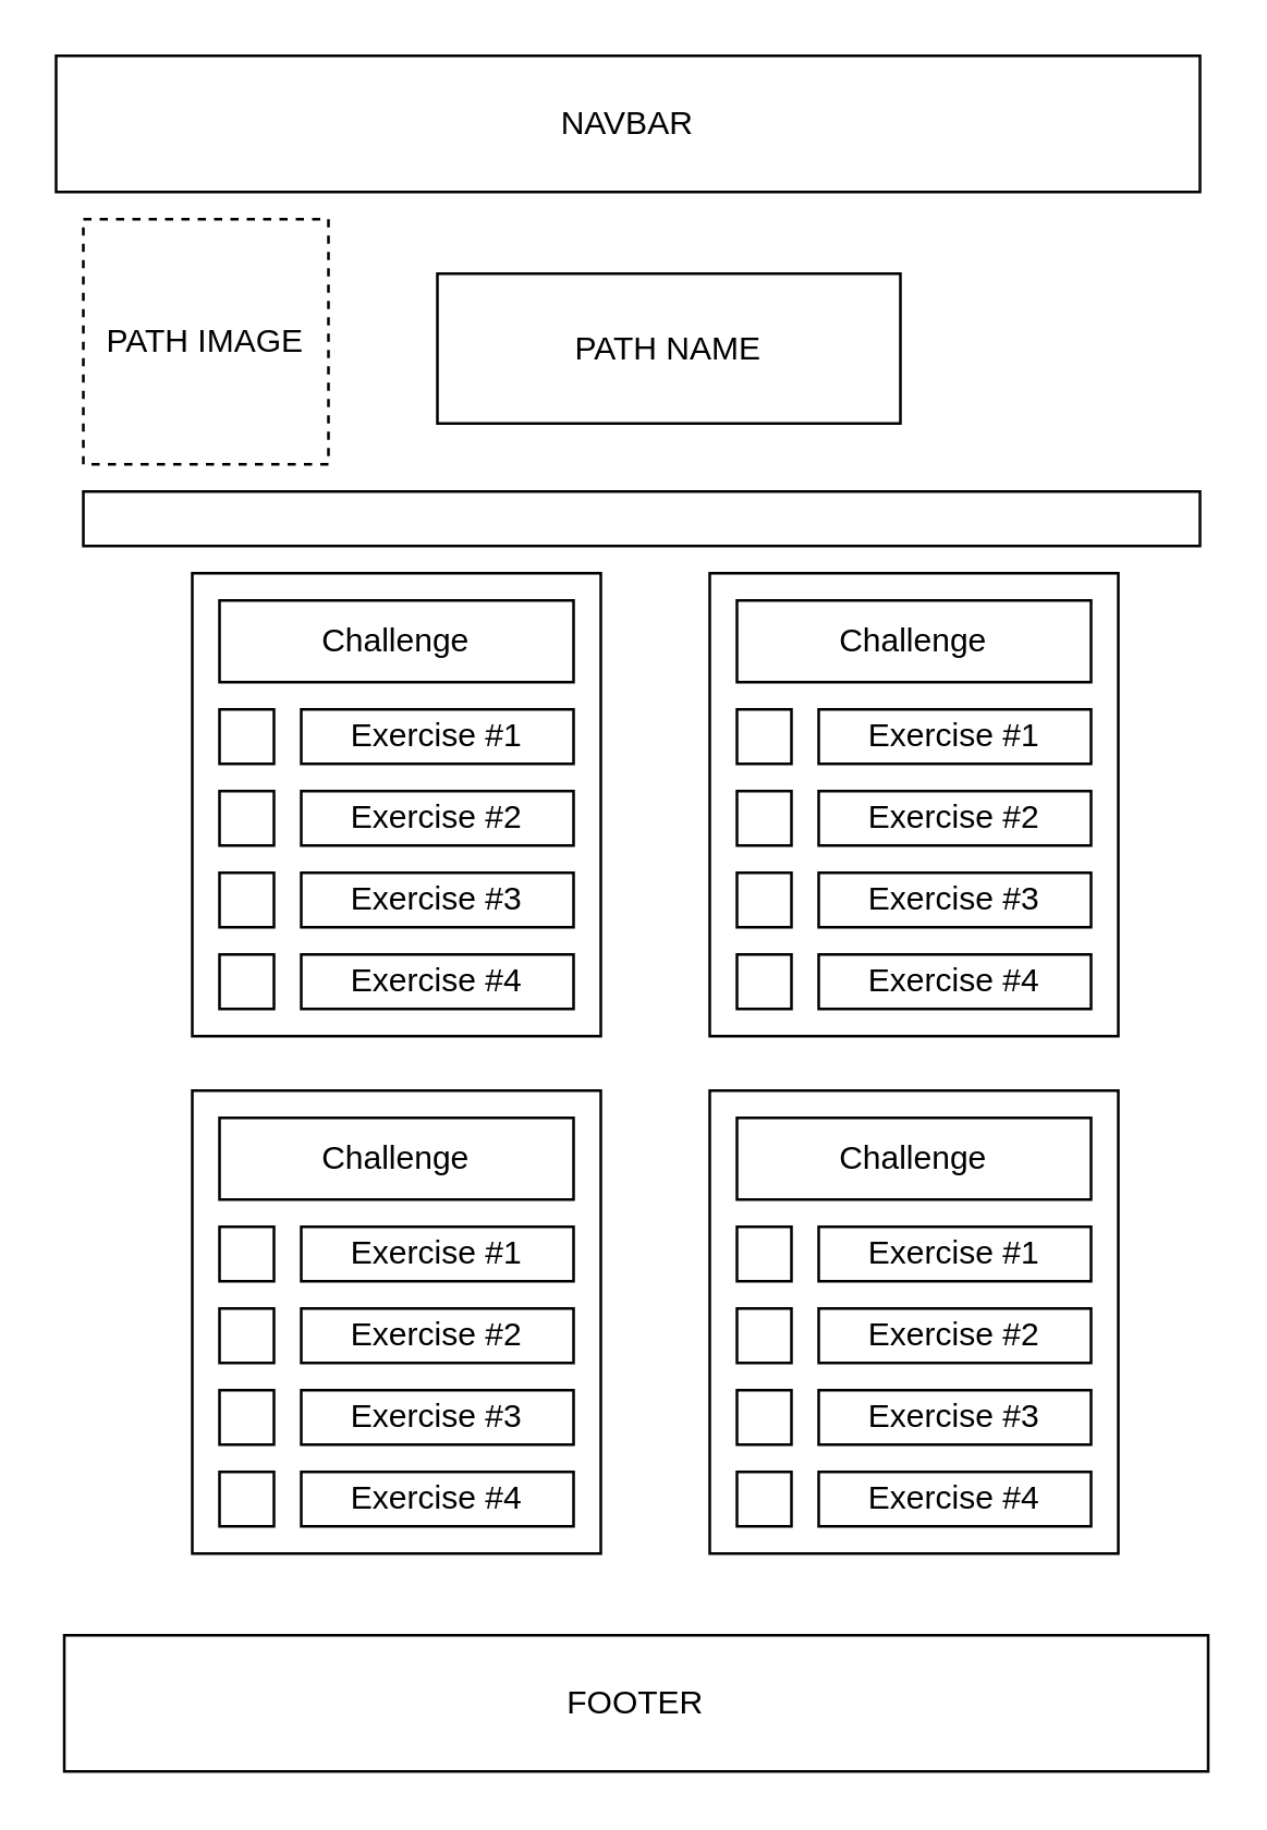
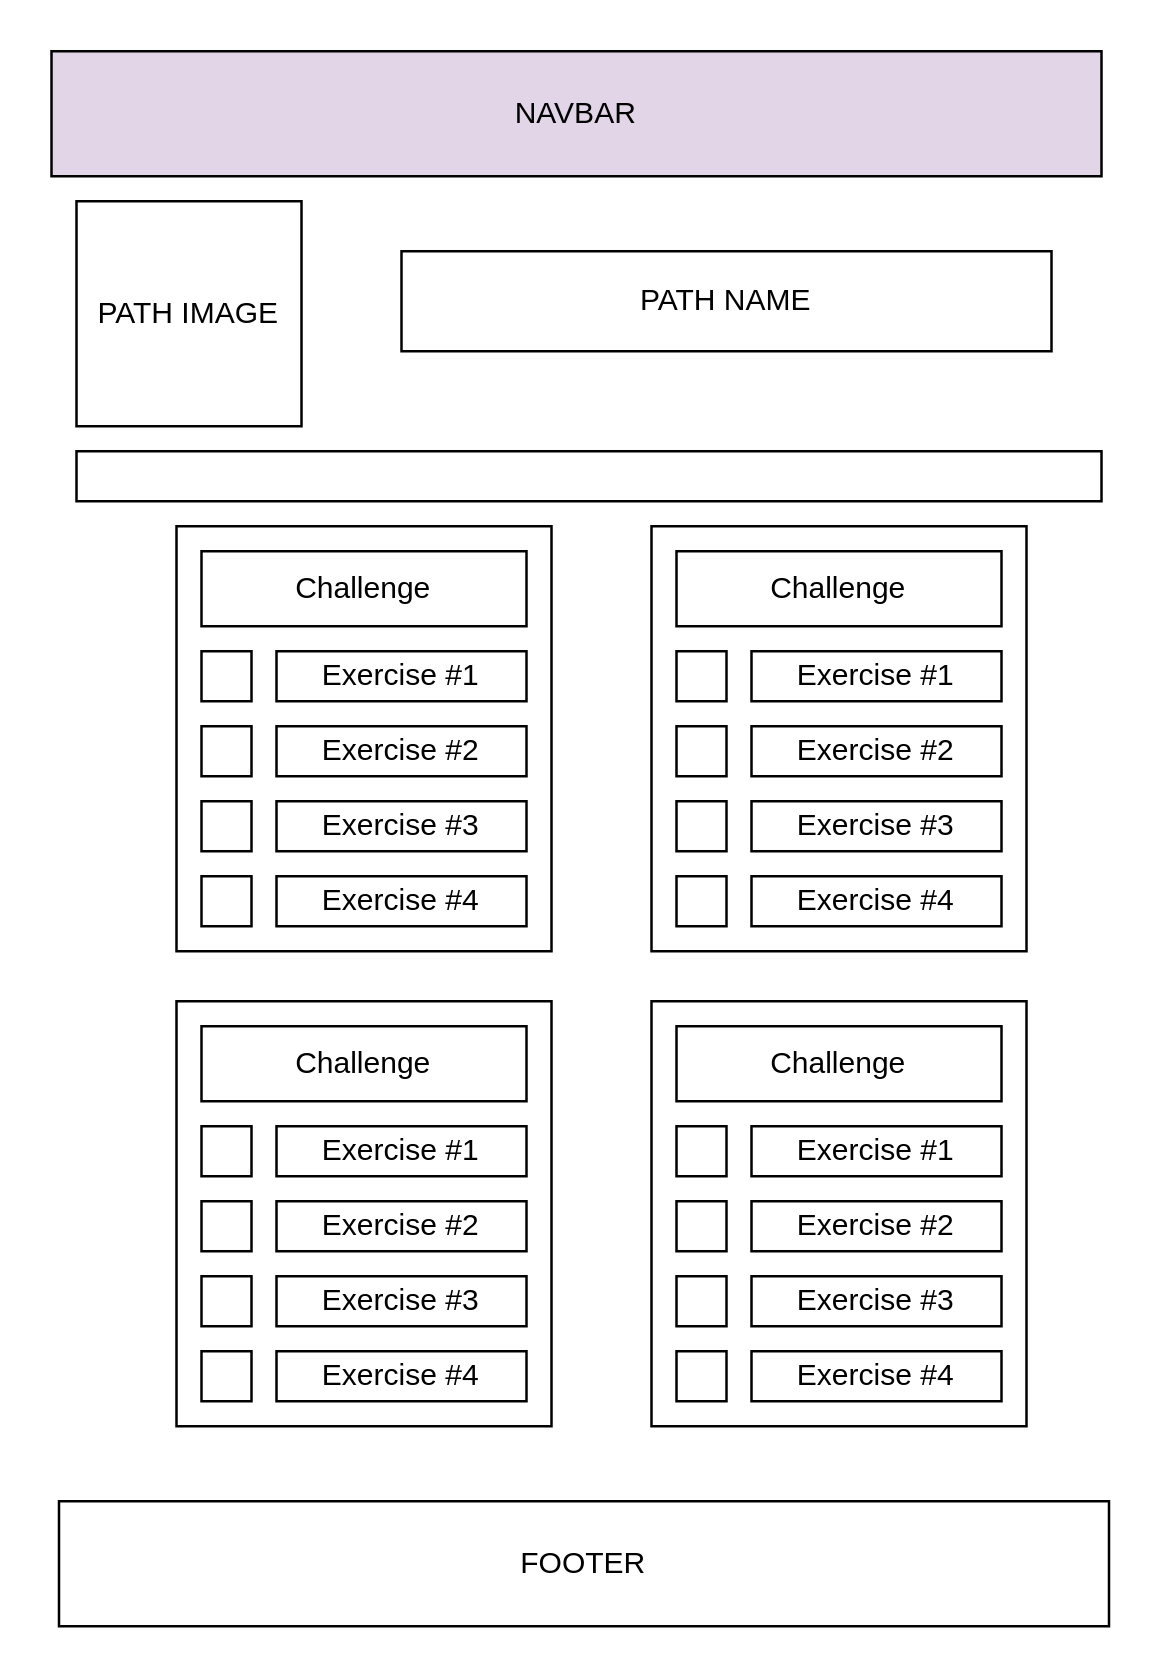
  <mxCell id="0" />
  <mxCell id="1" parent="0" />
- <mxCell id="2" value="NAVBAR" style="rounded=0;whiteSpace=wrap;html=1;" vertex="1" parent="1"><mxGeometry width="420" height="50" as="geometry" x="20" y="20" /></mxCell>
- <mxCell id="3" value="PATH IMAGE" style="rounded=0;whiteSpace=wrap;html=1;dashed=1;" vertex="1" parent="1"><mxGeometry x="30" y="80" width="90" height="90" as="geometry" /></mxCell>
- <mxCell id="4" value="PATH NAME" style="rounded=0;whiteSpace=wrap;html=1;" vertex="1" parent="1"><mxGeometry x="160" y="100" width="170" height="55" as="geometry" /></mxCell>
+ <mxCell id="2" value="NAVBAR" style="rounded=0;whiteSpace=wrap;html=1;fillColor=#e1d5e7;" vertex="1" parent="1"><mxGeometry width="420" height="50" as="geometry" x="20" y="20" /></mxCell>
+ <mxCell id="3" value="PATH IMAGE" style="rounded=0;whiteSpace=wrap;html=1;" vertex="1" parent="1"><mxGeometry x="30" y="80" width="90" height="90" as="geometry" /></mxCell>
+ <mxCell id="4" value="PATH NAME" style="rounded=0;whiteSpace=wrap;html=1;" vertex="1" parent="1"><mxGeometry x="160" y="100" width="260" height="40" as="geometry" /></mxCell>
  <mxCell id="5" value="" style="rounded=0;whiteSpace=wrap;html=1;fillStyle=solid;" vertex="1" parent="1"><mxGeometry x="30" y="180" width="410" height="20" as="geometry" /></mxCell>
  <mxCell id="6" value="" style="group" vertex="1" connectable="0" parent="1"><mxGeometry x="70" y="210" width="150" height="170" as="geometry" /></mxCell>
  <mxCell id="7" value="" style="rounded=0;whiteSpace=wrap;html=1;fillStyle=solid;strokeColor=default;" vertex="1" parent="6"><mxGeometry width="150" height="170" as="geometry" /></mxCell>
  <mxCell id="8" value="Challenge" style="rounded=0;whiteSpace=wrap;html=1;fillStyle=solid;strokeColor=default;" vertex="1" parent="6"><mxGeometry x="10" y="10" width="130" height="30" as="geometry" /></mxCell>
  <mxCell id="9" value="" style="rounded=0;whiteSpace=wrap;html=1;fillStyle=solid;strokeColor=default;" vertex="1" parent="6"><mxGeometry x="10" y="50" width="20" height="20" as="geometry" /></mxCell>
  <mxCell id="10" value="Exercise #1" style="rounded=0;whiteSpace=wrap;html=1;fillStyle=solid;strokeColor=default;" vertex="1" parent="6"><mxGeometry x="40" y="50" width="100" height="20" as="geometry" /></mxCell>
  <mxCell id="11" value="" style="rounded=0;whiteSpace=wrap;html=1;fillStyle=solid;strokeColor=default;" vertex="1" parent="6"><mxGeometry x="10" y="80" width="20" height="20" as="geometry" /></mxCell>
  <mxCell id="12" value="Exercise #2" style="rounded=0;whiteSpace=wrap;html=1;fillStyle=solid;strokeColor=default;" vertex="1" parent="6"><mxGeometry x="40" y="80" width="100" height="20" as="geometry" /></mxCell>
  <mxCell id="13" value="" style="rounded=0;whiteSpace=wrap;html=1;fillStyle=solid;strokeColor=default;" vertex="1" parent="6"><mxGeometry x="10" y="110" width="20" height="20" as="geometry" /></mxCell>
  <mxCell id="14" value="Exercise #3" style="rounded=0;whiteSpace=wrap;html=1;fillStyle=solid;strokeColor=default;" vertex="1" parent="6"><mxGeometry x="40" y="110" width="100" height="20" as="geometry" /></mxCell>
  <mxCell id="15" value="" style="rounded=0;whiteSpace=wrap;html=1;fillStyle=solid;strokeColor=default;" vertex="1" parent="6"><mxGeometry x="10" y="140" width="20" height="20" as="geometry" /></mxCell>
  <mxCell id="16" value="Exercise #4" style="rounded=0;whiteSpace=wrap;html=1;fillStyle=solid;strokeColor=default;" vertex="1" parent="6"><mxGeometry x="40" y="140" width="100" height="20" as="geometry" /></mxCell>
  <mxCell id="17" value="" style="group" vertex="1" connectable="0" parent="1"><mxGeometry x="260" y="210" width="150" height="170" as="geometry" /></mxCell>
  <mxCell id="18" value="" style="rounded=0;whiteSpace=wrap;html=1;fillStyle=solid;strokeColor=default;" vertex="1" parent="17"><mxGeometry width="150" height="170" as="geometry" /></mxCell>
  <mxCell id="19" value="Challenge" style="rounded=0;whiteSpace=wrap;html=1;fillStyle=solid;strokeColor=default;" vertex="1" parent="17"><mxGeometry x="10" y="10" width="130" height="30" as="geometry" /></mxCell>
  <mxCell id="20" value="" style="rounded=0;whiteSpace=wrap;html=1;fillStyle=solid;strokeColor=default;" vertex="1" parent="17"><mxGeometry x="10" y="50" width="20" height="20" as="geometry" /></mxCell>
  <mxCell id="21" value="Exercise #1" style="rounded=0;whiteSpace=wrap;html=1;fillStyle=solid;strokeColor=default;" vertex="1" parent="17"><mxGeometry x="40" y="50" width="100" height="20" as="geometry" /></mxCell>
  <mxCell id="22" value="" style="rounded=0;whiteSpace=wrap;html=1;fillStyle=solid;strokeColor=default;" vertex="1" parent="17"><mxGeometry x="10" y="80" width="20" height="20" as="geometry" /></mxCell>
  <mxCell id="23" value="Exercise #2" style="rounded=0;whiteSpace=wrap;html=1;fillStyle=solid;strokeColor=default;" vertex="1" parent="17"><mxGeometry x="40" y="80" width="100" height="20" as="geometry" /></mxCell>
  <mxCell id="24" value="" style="rounded=0;whiteSpace=wrap;html=1;fillStyle=solid;strokeColor=default;" vertex="1" parent="17"><mxGeometry x="10" y="110" width="20" height="20" as="geometry" /></mxCell>
  <mxCell id="25" value="Exercise #3" style="rounded=0;whiteSpace=wrap;html=1;fillStyle=solid;strokeColor=default;" vertex="1" parent="17"><mxGeometry x="40" y="110" width="100" height="20" as="geometry" /></mxCell>
  <mxCell id="26" value="" style="rounded=0;whiteSpace=wrap;html=1;fillStyle=solid;strokeColor=default;" vertex="1" parent="17"><mxGeometry x="10" y="140" width="20" height="20" as="geometry" /></mxCell>
  <mxCell id="27" value="Exercise #4" style="rounded=0;whiteSpace=wrap;html=1;fillStyle=solid;strokeColor=default;" vertex="1" parent="17"><mxGeometry x="40" y="140" width="100" height="20" as="geometry" /></mxCell>
  <mxCell id="28" value="" style="group" vertex="1" connectable="0" parent="1"><mxGeometry x="70" y="400" width="150" height="170" as="geometry" /></mxCell>
  <mxCell id="29" value="" style="rounded=0;whiteSpace=wrap;html=1;fillStyle=solid;strokeColor=default;" vertex="1" parent="28"><mxGeometry width="150" height="170" as="geometry" /></mxCell>
  <mxCell id="30" value="Challenge" style="rounded=0;whiteSpace=wrap;html=1;fillStyle=solid;strokeColor=default;" vertex="1" parent="28"><mxGeometry x="10" y="10" width="130" height="30" as="geometry" /></mxCell>
  <mxCell id="31" value="" style="rounded=0;whiteSpace=wrap;html=1;fillStyle=solid;strokeColor=default;" vertex="1" parent="28"><mxGeometry x="10" y="50" width="20" height="20" as="geometry" /></mxCell>
  <mxCell id="32" value="Exercise #1" style="rounded=0;whiteSpace=wrap;html=1;fillStyle=solid;strokeColor=default;" vertex="1" parent="28"><mxGeometry x="40" y="50" width="100" height="20" as="geometry" /></mxCell>
  <mxCell id="33" value="" style="rounded=0;whiteSpace=wrap;html=1;fillStyle=solid;strokeColor=default;" vertex="1" parent="28"><mxGeometry x="10" y="80" width="20" height="20" as="geometry" /></mxCell>
  <mxCell id="34" value="Exercise #2" style="rounded=0;whiteSpace=wrap;html=1;fillStyle=solid;strokeColor=default;" vertex="1" parent="28"><mxGeometry x="40" y="80" width="100" height="20" as="geometry" /></mxCell>
  <mxCell id="35" value="" style="rounded=0;whiteSpace=wrap;html=1;fillStyle=solid;strokeColor=default;" vertex="1" parent="28"><mxGeometry x="10" y="110" width="20" height="20" as="geometry" /></mxCell>
  <mxCell id="36" value="Exercise #3" style="rounded=0;whiteSpace=wrap;html=1;fillStyle=solid;strokeColor=default;" vertex="1" parent="28"><mxGeometry x="40" y="110" width="100" height="20" as="geometry" /></mxCell>
  <mxCell id="37" value="" style="rounded=0;whiteSpace=wrap;html=1;fillStyle=solid;strokeColor=default;" vertex="1" parent="28"><mxGeometry x="10" y="140" width="20" height="20" as="geometry" /></mxCell>
  <mxCell id="38" value="Exercise #4" style="rounded=0;whiteSpace=wrap;html=1;fillStyle=solid;strokeColor=default;" vertex="1" parent="28"><mxGeometry x="40" y="140" width="100" height="20" as="geometry" /></mxCell>
  <mxCell id="39" value="" style="group" vertex="1" connectable="0" parent="1"><mxGeometry x="260" y="400" width="150" height="170" as="geometry" /></mxCell>
  <mxCell id="40" value="" style="rounded=0;whiteSpace=wrap;html=1;fillStyle=solid;strokeColor=default;" vertex="1" parent="39"><mxGeometry width="150" height="170" as="geometry" /></mxCell>
  <mxCell id="41" value="Challenge" style="rounded=0;whiteSpace=wrap;html=1;fillStyle=solid;strokeColor=default;" vertex="1" parent="39"><mxGeometry x="10" y="10" width="130" height="30" as="geometry" /></mxCell>
  <mxCell id="42" value="" style="rounded=0;whiteSpace=wrap;html=1;fillStyle=solid;strokeColor=default;" vertex="1" parent="39"><mxGeometry x="10" y="50" width="20" height="20" as="geometry" /></mxCell>
  <mxCell id="43" value="Exercise #1" style="rounded=0;whiteSpace=wrap;html=1;fillStyle=solid;strokeColor=default;" vertex="1" parent="39"><mxGeometry x="40" y="50" width="100" height="20" as="geometry" /></mxCell>
  <mxCell id="44" value="" style="rounded=0;whiteSpace=wrap;html=1;fillStyle=solid;strokeColor=default;" vertex="1" parent="39"><mxGeometry x="10" y="80" width="20" height="20" as="geometry" /></mxCell>
  <mxCell id="45" value="Exercise #2" style="rounded=0;whiteSpace=wrap;html=1;fillStyle=solid;strokeColor=default;" vertex="1" parent="39"><mxGeometry x="40" y="80" width="100" height="20" as="geometry" /></mxCell>
  <mxCell id="46" value="" style="rounded=0;whiteSpace=wrap;html=1;fillStyle=solid;strokeColor=default;" vertex="1" parent="39"><mxGeometry x="10" y="110" width="20" height="20" as="geometry" /></mxCell>
  <mxCell id="47" value="Exercise #3" style="rounded=0;whiteSpace=wrap;html=1;fillStyle=solid;strokeColor=default;" vertex="1" parent="39"><mxGeometry x="40" y="110" width="100" height="20" as="geometry" /></mxCell>
  <mxCell id="48" value="" style="rounded=0;whiteSpace=wrap;html=1;fillStyle=solid;strokeColor=default;" vertex="1" parent="39"><mxGeometry x="10" y="140" width="20" height="20" as="geometry" /></mxCell>
  <mxCell id="49" value="Exercise #4" style="rounded=0;whiteSpace=wrap;html=1;fillStyle=solid;strokeColor=default;" vertex="1" parent="39"><mxGeometry x="40" y="140" width="100" height="20" as="geometry" /></mxCell>
  <mxCell id="50" value="FOOTER" style="rounded=0;whiteSpace=wrap;html=1;" vertex="1" parent="1"><mxGeometry x="23" y="600" width="420" height="50" as="geometry" /></mxCell>
